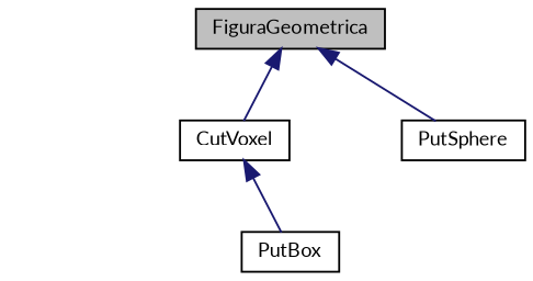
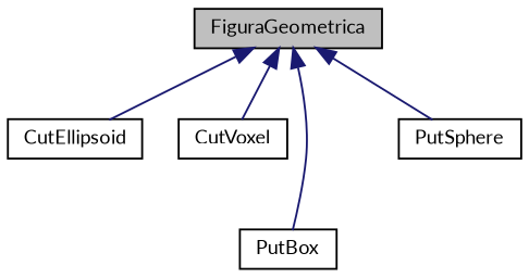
  digraph {
    fontname=Lato
    node [color=black fillcolor=white fontname=Lato fontsize=10 shape=record style=filled]
    edge [color=midnightblue dir=back fontname=Lato fontsize=10 labelfontname=Helvetica labelfontsize=10 style=solid]
    n1 [fillcolor=grey75 fontcolor=black height=0.2 label=FiguraGeometrica width=0.4]
+   n2 [height=0.2 label=CutEllipsoid width=0.4]
    n3 [height=0.2 label=CutVoxel width=0.4]
    n4 [height=0.2 label=PutBox width=0.4]
    n5 [height=0.2 label=PutSphere width=0.4]
+   n1 -> n2
    n1 -> n3
-   n3 -> n4
+   n1 -> n4
    n1 -> n5
  }
